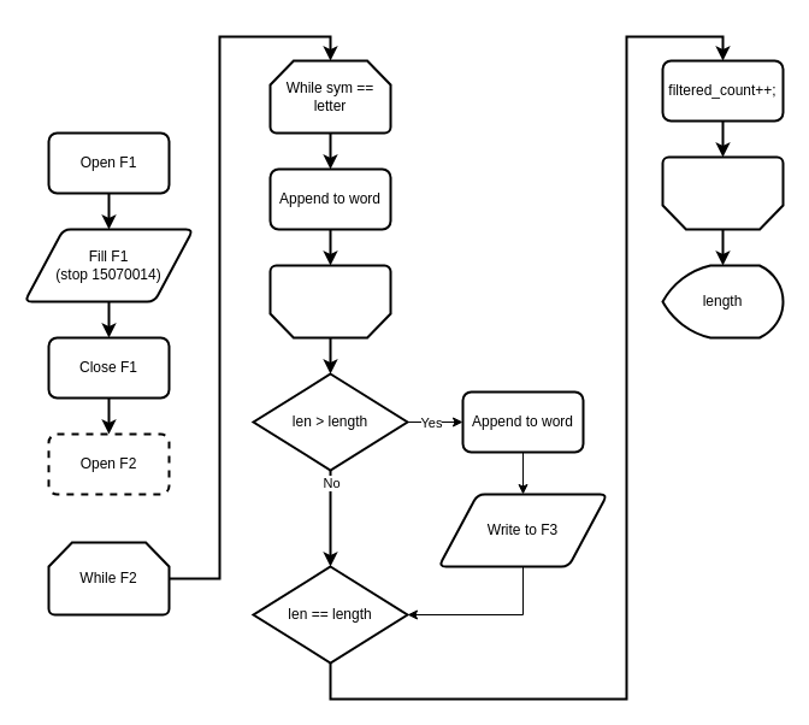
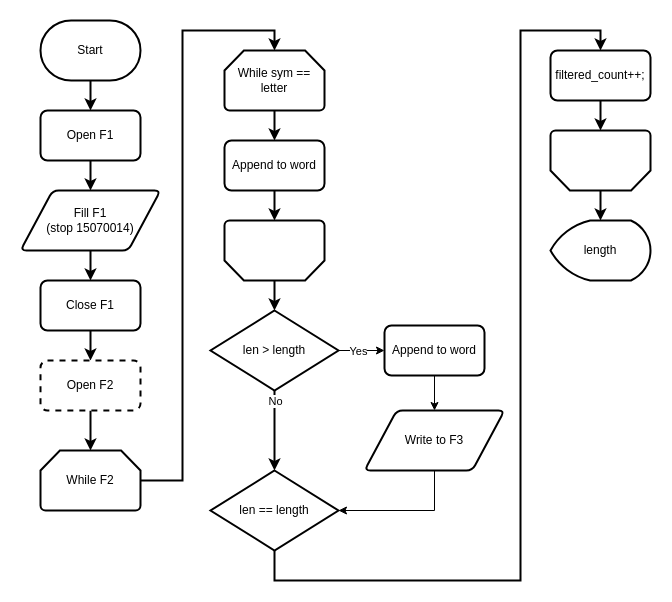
  <mxCell id="0" />
  <mxCell id="1" parent="0" />
+ <mxCell id="2" style="edgeStyle=orthogonalEdgeStyle;rounded=0;orthogonalLoop=1;jettySize=auto;html=1;entryX=0.5;entryY=0;entryDx=0;entryDy=0;strokeWidth=2;" edge="1" parent="1" source="3" target="7"><mxGeometry relative="1" as="geometry" /></mxCell>
+ <mxCell id="3" value="Start" style="strokeWidth=2;html=1;shape=mxgraph.flowchart.terminator;whiteSpace=wrap;" parent="1" vertex="1"><mxGeometry x="40" y="20" width="100" height="60" as="geometry" /></mxCell>
  <mxCell id="4" style="edgeStyle=orthogonalEdgeStyle;rounded=0;orthogonalLoop=1;jettySize=auto;html=1;entryX=0.5;entryY=0;entryDx=0;entryDy=0;strokeWidth=2;" edge="1" parent="1" source="5" target="9"><mxGeometry relative="1" as="geometry" /></mxCell>
  <mxCell id="5" value="Fill F1&lt;br&gt;(stop 15070014)" style="shape=parallelogram;html=1;strokeWidth=2;perimeter=parallelogramPerimeter;whiteSpace=wrap;rounded=1;arcSize=12;size=0.23;" parent="1" vertex="1"><mxGeometry x="20" y="190" width="140" height="60" as="geometry" /></mxCell>
  <mxCell id="6" style="edgeStyle=orthogonalEdgeStyle;rounded=0;orthogonalLoop=1;jettySize=auto;html=1;strokeWidth=2;" edge="1" parent="1" source="7" target="5"><mxGeometry relative="1" as="geometry" /></mxCell>
  <mxCell id="7" value="Open F1" style="rounded=1;whiteSpace=wrap;html=1;absoluteArcSize=1;arcSize=14;strokeWidth=2;" parent="1" vertex="1"><mxGeometry x="40" y="110" width="100" height="50" as="geometry" /></mxCell>
  <mxCell id="8" style="edgeStyle=orthogonalEdgeStyle;rounded=0;orthogonalLoop=1;jettySize=auto;html=1;strokeWidth=2;" edge="1" parent="1" source="9" target="11"><mxGeometry relative="1" as="geometry" /></mxCell>
  <mxCell id="9" value="Close F1" style="rounded=1;whiteSpace=wrap;html=1;absoluteArcSize=1;arcSize=14;strokeWidth=2;" parent="1" vertex="1"><mxGeometry x="40" y="280" width="100" height="50" as="geometry" /></mxCell>
+ <mxCell id="10" style="edgeStyle=orthogonalEdgeStyle;rounded=0;orthogonalLoop=1;jettySize=auto;html=1;entryX=0.5;entryY=0;entryDx=0;entryDy=0;entryPerimeter=0;strokeWidth=2;" edge="1" parent="1" source="11" target="32"><mxGeometry relative="1" as="geometry"><mxPoint x="90" y="440" as="targetPoint" /></mxGeometry></mxCell>
  <mxCell id="11" value="Open F2" style="rounded=1;whiteSpace=wrap;html=1;absoluteArcSize=1;arcSize=14;strokeWidth=2;dashed=1;" vertex="1" parent="1"><mxGeometry x="40" y="360" width="100" height="50" as="geometry" /></mxCell>
  <mxCell id="12" style="edgeStyle=orthogonalEdgeStyle;rounded=0;orthogonalLoop=1;jettySize=auto;html=1;entryX=0.5;entryY=0;entryDx=0;entryDy=0;strokeWidth=2;" edge="1" parent="1" source="13" target="15"><mxGeometry relative="1" as="geometry" /></mxCell>
  <mxCell id="13" value="While sym == letter" style="strokeWidth=2;html=1;shape=mxgraph.flowchart.loop_limit;whiteSpace=wrap;" vertex="1" parent="1"><mxGeometry x="224" y="50" width="100" height="60" as="geometry" /></mxCell>
  <mxCell id="14" style="edgeStyle=orthogonalEdgeStyle;rounded=0;orthogonalLoop=1;jettySize=auto;html=1;entryX=0.5;entryY=1;entryDx=0;entryDy=0;entryPerimeter=0;strokeWidth=2;" edge="1" parent="1" source="15" target="17"><mxGeometry relative="1" as="geometry" /></mxCell>
  <mxCell id="15" value="Append to word" style="rounded=1;whiteSpace=wrap;html=1;absoluteArcSize=1;arcSize=14;strokeWidth=2;" vertex="1" parent="1"><mxGeometry x="224" y="140" width="100" height="50" as="geometry" /></mxCell>
  <mxCell id="16" style="edgeStyle=orthogonalEdgeStyle;rounded=0;orthogonalLoop=1;jettySize=auto;html=1;entryX=0.5;entryY=0;entryDx=0;entryDy=0;entryPerimeter=0;strokeWidth=2;" edge="1" parent="1" source="17" target="22"><mxGeometry relative="1" as="geometry" /></mxCell>
  <mxCell id="17" value="" style="strokeWidth=2;html=1;shape=mxgraph.flowchart.loop_limit;whiteSpace=wrap;direction=west;" vertex="1" parent="1"><mxGeometry x="224" y="220" width="100" height="60" as="geometry" /></mxCell>
  <mxCell id="18" style="edgeStyle=orthogonalEdgeStyle;rounded=0;orthogonalLoop=1;jettySize=auto;html=1;exitX=1;exitY=0.5;exitDx=0;exitDy=0;exitPerimeter=0;entryX=0;entryY=0.5;entryDx=0;entryDy=0;strokeWidth=1;" edge="1" parent="1" source="22" target="24"><mxGeometry relative="1" as="geometry"><mxPoint x="394" y="350" as="targetPoint" /></mxGeometry></mxCell>
  <mxCell id="19" value="Yes" style="edgeLabel;html=1;align=center;verticalAlign=middle;resizable=0;points=[];" vertex="1" connectable="0" parent="18"><mxGeometry x="-0.154" relative="1" as="geometry"><mxPoint as="offset" /></mxGeometry></mxCell>
  <mxCell id="20" style="edgeStyle=orthogonalEdgeStyle;rounded=0;orthogonalLoop=1;jettySize=auto;html=1;strokeWidth=2;" edge="1" parent="1" source="22" target="28"><mxGeometry relative="1" as="geometry" /></mxCell>
  <mxCell id="21" value="No" style="edgeLabel;html=1;align=center;verticalAlign=middle;resizable=0;points=[];" vertex="1" connectable="0" parent="20"><mxGeometry x="-0.75" relative="1" as="geometry"><mxPoint as="offset" /></mxGeometry></mxCell>
  <mxCell id="22" value="len &amp;gt; length" style="strokeWidth=2;html=1;shape=mxgraph.flowchart.decision;whiteSpace=wrap;" vertex="1" parent="1"><mxGeometry x="210" y="310" width="128" height="80" as="geometry" /></mxCell>
  <mxCell id="23" style="edgeStyle=orthogonalEdgeStyle;rounded=0;orthogonalLoop=1;jettySize=auto;html=1;entryX=0.5;entryY=0;entryDx=0;entryDy=0;strokeWidth=1;" edge="1" parent="1" source="24" target="26"><mxGeometry relative="1" as="geometry" /></mxCell>
  <mxCell id="24" value="Append to word" style="rounded=1;whiteSpace=wrap;html=1;absoluteArcSize=1;arcSize=14;strokeWidth=2;" vertex="1" parent="1"><mxGeometry x="384" y="325" width="100" height="50" as="geometry" /></mxCell>
  <mxCell id="25" style="edgeStyle=orthogonalEdgeStyle;rounded=0;orthogonalLoop=1;jettySize=auto;html=1;entryX=1;entryY=0.5;entryDx=0;entryDy=0;entryPerimeter=0;strokeWidth=1;" edge="1" parent="1" source="26" target="28"><mxGeometry relative="1" as="geometry"><Array as="points"><mxPoint x="434" y="510" /></Array></mxGeometry></mxCell>
  <mxCell id="26" value="Write to F3" style="shape=parallelogram;html=1;strokeWidth=2;perimeter=parallelogramPerimeter;whiteSpace=wrap;rounded=1;arcSize=12;size=0.23;" vertex="1" parent="1"><mxGeometry x="364" y="410" width="140" height="60" as="geometry" /></mxCell>
  <mxCell id="27" style="edgeStyle=orthogonalEdgeStyle;rounded=0;orthogonalLoop=1;jettySize=auto;html=1;entryX=0.5;entryY=0;entryDx=0;entryDy=0;strokeWidth=2;" edge="1" parent="1" source="28" target="30"><mxGeometry relative="1" as="geometry"><Array as="points"><mxPoint x="274" y="580" /><mxPoint x="520" y="580" /><mxPoint x="520" y="30" /><mxPoint x="600" y="30" /></Array></mxGeometry></mxCell>
  <mxCell id="28" value="len == length" style="strokeWidth=2;html=1;shape=mxgraph.flowchart.decision;whiteSpace=wrap;" vertex="1" parent="1"><mxGeometry x="210" y="470" width="128" height="80" as="geometry" /></mxCell>
  <mxCell id="29" style="edgeStyle=orthogonalEdgeStyle;rounded=0;orthogonalLoop=1;jettySize=auto;html=1;entryX=0.5;entryY=1;entryDx=0;entryDy=0;entryPerimeter=0;strokeWidth=2;" edge="1" parent="1" source="30" target="34"><mxGeometry relative="1" as="geometry" /></mxCell>
  <mxCell id="30" value="filtered_count++;" style="rounded=1;whiteSpace=wrap;html=1;absoluteArcSize=1;arcSize=14;strokeWidth=2;" vertex="1" parent="1"><mxGeometry x="550" y="50" width="100" height="50" as="geometry" /></mxCell>
  <mxCell id="31" style="edgeStyle=orthogonalEdgeStyle;rounded=0;orthogonalLoop=1;jettySize=auto;html=1;entryX=0.5;entryY=0;entryDx=0;entryDy=0;entryPerimeter=0;strokeWidth=2;" edge="1" parent="1" source="32" target="13"><mxGeometry relative="1" as="geometry" /></mxCell>
  <mxCell id="32" value="While F2" style="strokeWidth=2;html=1;shape=mxgraph.flowchart.loop_limit;whiteSpace=wrap;" vertex="1" parent="1"><mxGeometry x="40" y="450" width="100" height="60" as="geometry" /></mxCell>
  <mxCell id="33" style="edgeStyle=orthogonalEdgeStyle;rounded=0;orthogonalLoop=1;jettySize=auto;html=1;entryX=0.5;entryY=0;entryDx=0;entryDy=0;entryPerimeter=0;strokeWidth=2;" edge="1" parent="1" source="34" target="35"><mxGeometry relative="1" as="geometry" /></mxCell>
  <mxCell id="34" value="" style="strokeWidth=2;html=1;shape=mxgraph.flowchart.loop_limit;whiteSpace=wrap;direction=west;" vertex="1" parent="1"><mxGeometry x="550" y="130" width="100" height="60" as="geometry" /></mxCell>
  <mxCell id="35" value="&lt;span&gt;length&lt;/span&gt;" style="strokeWidth=2;html=1;shape=mxgraph.flowchart.display;whiteSpace=wrap;" vertex="1" parent="1"><mxGeometry x="550" y="220" width="100" height="60" as="geometry" /></mxCell>
